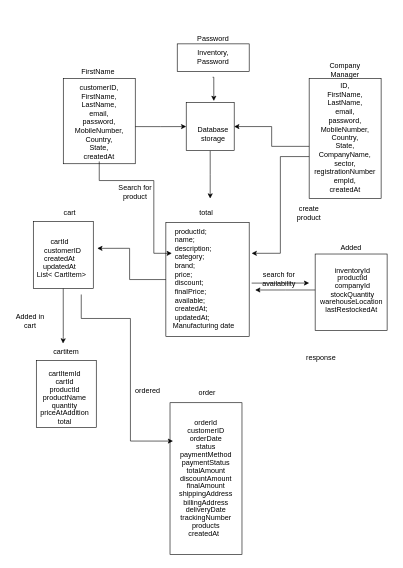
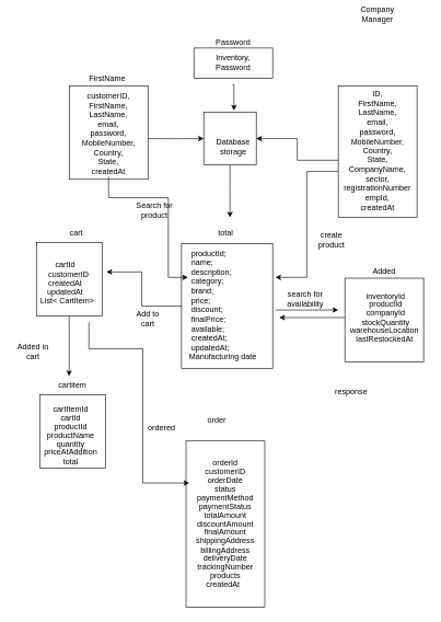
  <mxCell id="0" />
  <mxCell id="1" parent="0" />
  <mxCell id="2" value="" style="rounded=0;whiteSpace=wrap;html=1;" vertex="1" parent="1"><mxGeometry x="276.09" y="369.753" width="138.909" height="190.484" as="geometry" /></mxCell>
  <mxCell id="3" value="" style="group" vertex="1" connectable="0" parent="1"><mxGeometry x="105" y="82" width="120" height="190" as="geometry" /></mxCell>
  <mxCell id="4" value="" style="rounded=0;whiteSpace=wrap;html=1;" vertex="1" parent="3"><mxGeometry y="47.5" width="120" height="142.5" as="geometry" /></mxCell>
  <mxCell id="5" value="FirstName&amp;nbsp;" style="text;html=1;align=center;verticalAlign=middle;whiteSpace=wrap;rounded=0;" vertex="1" parent="3"><mxGeometry x="30" width="60" height="71.25" as="geometry" /></mxCell>
  <mxCell id="6" value="customerID,&lt;div&gt;FirstName,&lt;/div&gt;&lt;div&gt;LastName,&lt;/div&gt;&lt;div&gt;email,&lt;/div&gt;&lt;div&gt;password,&lt;/div&gt;&lt;div&gt;MobileNumber,&lt;/div&gt;&lt;div&gt;Country,&lt;/div&gt;&lt;div&gt;State,&lt;/div&gt;&lt;div&gt;createdAt&lt;/div&gt;&lt;div&gt;&lt;br&gt;&lt;/div&gt;" style="text;html=1;align=center;verticalAlign=middle;whiteSpace=wrap;rounded=0;" vertex="1" parent="3"><mxGeometry y="69.998" width="120" height="116.111" as="geometry" /></mxCell>
  <mxCell id="7" value="" style="group" vertex="1" connectable="0" parent="1"><mxGeometry x="525" y="380" width="125" height="170" as="geometry" /></mxCell>
  <mxCell id="8" value="" style="rounded=0;whiteSpace=wrap;html=1;" vertex="1" parent="7"><mxGeometry y="42.5" width="120" height="127.5" as="geometry" /></mxCell>
  <mxCell id="9" value="Added" style="text;html=1;align=center;verticalAlign=middle;whiteSpace=wrap;rounded=0;" vertex="1" parent="7"><mxGeometry x="30" width="60" height="63.75" as="geometry" /></mxCell>
  <mxCell id="10" style="edgeStyle=orthogonalEdgeStyle;rounded=0;orthogonalLoop=1;jettySize=auto;html=1;" edge="1" parent="7" source="11"><mxGeometry relative="1" as="geometry"><mxPoint x="-100" y="102.5" as="targetPoint" /></mxGeometry></mxCell>
  <mxCell id="11" value="&lt;div style=&quot;line-height: 10%;&quot;&gt;&lt;p data-pm-slice=&quot;1 1 []&quot;&gt;inventoryId  &lt;br&gt;&lt;/p&gt;&lt;p&gt;productId             &lt;br&gt;&lt;/p&gt;&lt;p&gt;companyId&lt;/p&gt;&lt;p&gt;stockQuantity&lt;/p&gt;&lt;p&gt;warehouseLocation&amp;nbsp;&lt;br&gt;&lt;/p&gt;&lt;p&gt;lastRestockedAt&amp;nbsp;&lt;/p&gt;&lt;/div&gt;" style="text;html=1;align=center;verticalAlign=middle;whiteSpace=wrap;rounded=0;" vertex="1" parent="7"><mxGeometry y="42.5" width="125" height="120" as="geometry" /></mxCell>
  <mxCell id="12" style="edgeStyle=orthogonalEdgeStyle;rounded=0;orthogonalLoop=1;jettySize=auto;html=1;" edge="1" parent="1" source="13"><mxGeometry relative="1" as="geometry"><mxPoint x="350" y="330" as="targetPoint" /></mxGeometry></mxCell>
  <mxCell id="13" value="" style="whiteSpace=wrap;html=1;aspect=fixed;" vertex="1" parent="1"><mxGeometry x="310" y="170" width="80" height="80" as="geometry" /></mxCell>
  <mxCell id="14" style="edgeStyle=orthogonalEdgeStyle;rounded=0;orthogonalLoop=1;jettySize=auto;html=1;exitX=1;exitY=0.5;exitDx=0;exitDy=0;" edge="1" parent="1" source="6" target="13"><mxGeometry relative="1" as="geometry"><mxPoint x="185" y="300" as="targetPoint" /></mxGeometry></mxCell>
  <mxCell id="15" value="&lt;div&gt;Database&lt;/div&gt;&lt;div&gt;storage&lt;/div&gt;" style="text;html=1;align=center;verticalAlign=middle;whiteSpace=wrap;rounded=0;" vertex="1" parent="1"><mxGeometry x="325" y="208" width="60" height="30" as="geometry" /></mxCell>
  <mxCell id="16" value="" style="group" vertex="1" connectable="0" parent="1"><mxGeometry x="295" y="20" width="120" height="110" as="geometry" /></mxCell>
  <mxCell id="17" value="" style="rounded=0;whiteSpace=wrap;html=1;" vertex="1" parent="16"><mxGeometry y="52.105" width="120" height="46.316" as="geometry" /></mxCell>
  <mxCell id="18" value="Password" style="text;html=1;align=center;verticalAlign=middle;whiteSpace=wrap;rounded=0;" vertex="1" parent="16"><mxGeometry x="30" y="23.158" width="60" height="41.25" as="geometry" /></mxCell>
  <mxCell id="19" value="&lt;div&gt;Inventory,&lt;/div&gt;&lt;div&gt;Password&lt;/div&gt;" style="text;html=1;align=center;verticalAlign=middle;whiteSpace=wrap;rounded=0;" vertex="1" parent="16"><mxGeometry y="40.525" width="120" height="67.222" as="geometry" /></mxCell>
  <mxCell id="20" value="" style="rounded=0;whiteSpace=wrap;html=1;" vertex="1" parent="1"><mxGeometry x="515" y="129.5" width="120" height="200.5" as="geometry" /></mxCell>
  <mxCell id="21" style="edgeStyle=orthogonalEdgeStyle;rounded=0;orthogonalLoop=1;jettySize=auto;html=1;entryX=1;entryY=0.5;entryDx=0;entryDy=0;" edge="1" parent="1" source="23" target="13"><mxGeometry relative="1" as="geometry" /></mxCell>
  <mxCell id="22" style="edgeStyle=orthogonalEdgeStyle;rounded=0;orthogonalLoop=1;jettySize=auto;html=1;entryX=1;entryY=0.25;entryDx=0;entryDy=0;" edge="1" parent="1" source="23" target="30"><mxGeometry relative="1" as="geometry"><Array as="points"><mxPoint x="467" y="260" /><mxPoint x="467" y="421" /></Array></mxGeometry></mxCell>
  <mxCell id="23" value="ID,&lt;div&gt;FirstName,&lt;/div&gt;&lt;div&gt;LastName,&lt;/div&gt;&lt;div&gt;email,&lt;/div&gt;&lt;div&gt;password,&lt;/div&gt;&lt;div&gt;MobileNumber,&lt;/div&gt;&lt;div&gt;Country,&lt;/div&gt;&lt;div&gt;State,&lt;/div&gt;&lt;div&gt;CompanyName,&lt;/div&gt;&lt;div&gt;sector,&lt;/div&gt;&lt;div&gt;registrationNumber&lt;/div&gt;&lt;div&gt;empId,&lt;/div&gt;&lt;div&gt;createdAt&lt;/div&gt;&lt;div&gt;&lt;br&gt;&lt;/div&gt;&lt;div&gt;&lt;br&gt;&lt;/div&gt;" style="text;html=1;align=center;verticalAlign=middle;whiteSpace=wrap;rounded=0;" vertex="1" parent="1"><mxGeometry x="515" y="181" width="120" height="124" as="geometry" /></mxCell>
- <mxCell id="24" value="Company Manager" style="text;html=1;align=center;verticalAlign=middle;whiteSpace=wrap;rounded=0;" vertex="1" parent="1"><mxGeometry x="545" y="99.5" width="60" height="30" as="geometry" /></mxCell>
+ <mxCell id="24" value="Company Manager" style="text;html=1;align=center;verticalAlign=middle;whiteSpace=wrap;rounded=0;" vertex="1" parent="1"><mxGeometry x="545" y="4.5" width="60" height="30" as="geometry" /></mxCell>
  <mxCell id="25" style="edgeStyle=orthogonalEdgeStyle;rounded=0;orthogonalLoop=1;jettySize=auto;html=1;entryX=0.588;entryY=-0.034;entryDx=0;entryDy=0;entryPerimeter=0;" edge="1" parent="1"><mxGeometry relative="1" as="geometry"><mxPoint x="354.04" y="127.747" as="sourcePoint" /><mxPoint x="356.04" y="167.28" as="targetPoint" /></mxGeometry></mxCell>
  <mxCell id="26" value="total" style="text;html=1;align=center;verticalAlign=middle;whiteSpace=wrap;rounded=0;" vertex="1" parent="1"><mxGeometry x="315.5" y="338" width="55" height="31.25" as="geometry" /></mxCell>
  <mxCell id="27" value="" style="rounded=0;whiteSpace=wrap;html=1;" vertex="1" parent="1"><mxGeometry x="283" y="670.502" width="120" height="252.893" as="geometry" /></mxCell>
  <mxCell id="28" value="&lt;div style=&quot;line-height: 10%;&quot;&gt;&lt;p data-pm-slice=&quot;0 0 []&quot;&gt;orderId  &lt;br&gt;&lt;/p&gt;&lt;p&gt;customerID&lt;/p&gt;&lt;p&gt;orderDate      &lt;/p&gt;&lt;p&gt;status         &lt;/p&gt;&lt;p&gt;paymentMethod       &lt;/p&gt;&lt;p&gt;paymentStatus      &lt;/p&gt;&lt;p&gt;totalAmount        &lt;/p&gt;&lt;p&gt;discountAmount     &lt;/p&gt;&lt;p&gt;finalAmount&lt;/p&gt;&lt;p&gt;shippingAddress     &lt;/p&gt;&lt;p&gt;billingAddress      &lt;/p&gt;&lt;p&gt;deliveryDate         &lt;/p&gt;&lt;p&gt;trackingNumber&lt;/p&gt;&lt;p&gt;products&lt;/p&gt;&lt;p&gt;createdAt&lt;span style=&quot;background-color: transparent; color: light-dark(rgb(0, 0, 0), rgb(255, 255, 255));&quot;&gt;&amp;nbsp;&amp;nbsp;&lt;/span&gt;&lt;/p&gt;&lt;/div&gt;" style="text;html=1;align=center;verticalAlign=middle;whiteSpace=wrap;rounded=0;" vertex="1" parent="1"><mxGeometry x="288" y="671.944" width="110" height="250" as="geometry" /></mxCell>
  <mxCell id="29" style="edgeStyle=orthogonalEdgeStyle;rounded=0;orthogonalLoop=1;jettySize=auto;html=1;" edge="1" parent="1" source="30"><mxGeometry relative="1" as="geometry"><mxPoint x="515" y="470.913" as="targetPoint" /></mxGeometry></mxCell>
  <mxCell id="30" value="&lt;div&gt;&lt;font&gt;&amp;nbsp;productId;&lt;/font&gt;&lt;/div&gt;&lt;div&gt;&lt;font&gt;&amp;nbsp;name;&lt;/font&gt;&lt;/div&gt;&lt;div&gt;&lt;font&gt;&amp;nbsp;description;&lt;/font&gt;&lt;/div&gt;&lt;div&gt;&lt;font&gt;&amp;nbsp;category;&lt;/font&gt;&lt;/div&gt;&lt;div&gt;&lt;font&gt;&amp;nbsp;brand;&lt;/font&gt;&lt;/div&gt;&lt;div&gt;&lt;font&gt;&amp;nbsp;price;&lt;/font&gt;&lt;/div&gt;&lt;div&gt;&lt;font&gt;&amp;nbsp;discount;&lt;/font&gt;&lt;/div&gt;&lt;div&gt;&lt;font&gt;&amp;nbsp;finalPrice;&lt;/font&gt;&lt;/div&gt;&lt;div&gt;&lt;span style=&quot;background-color: transparent; color: light-dark(rgb(0, 0, 0), rgb(255, 255, 255));&quot;&gt;&amp;nbsp;available;&lt;/span&gt;&lt;/div&gt;&lt;div&gt;&lt;font&gt;&amp;nbsp;createdAt;&lt;/font&gt;&lt;/div&gt;&lt;div&gt;&lt;font&gt;&amp;nbsp;updatedAt;&lt;/font&gt;&lt;/div&gt;&lt;div&gt;&lt;font&gt;Manufacturing date&lt;/font&gt;&lt;span style=&quot;background-color: transparent; color: light-dark(rgb(0, 0, 0), rgb(255, 255, 255));&quot;&gt;&amp;nbsp;&lt;/span&gt;&lt;/div&gt;&lt;div&gt;&lt;br&gt;&lt;/div&gt;" style="text;html=1;align=left;verticalAlign=middle;whiteSpace=wrap;rounded=0;" vertex="1" parent="1"><mxGeometry x="286.004" y="371.756" width="133.121" height="198.312" as="geometry" /></mxCell>
- <mxCell id="31" value="order" style="text;html=1;align=center;verticalAlign=middle;whiteSpace=wrap;rounded=0;" vertex="1" parent="1"><mxGeometry x="314.5" y="639" width="60" height="30" as="geometry" /></mxCell>
+ <mxCell id="31" value="order" style="text;html=1;align=center;verticalAlign=middle;whiteSpace=wrap;rounded=0;" vertex="1" parent="1"><mxGeometry x="299.5" y="624" width="60" height="30" as="geometry" /></mxCell>
  <mxCell id="32" value="" style="rounded=0;whiteSpace=wrap;html=1;" vertex="1" parent="1"><mxGeometry x="55" y="368" width="100" height="112" as="geometry" /></mxCell>
  <mxCell id="33" style="edgeStyle=orthogonalEdgeStyle;rounded=0;orthogonalLoop=1;jettySize=auto;html=1;exitX=0.5;exitY=1;exitDx=0;exitDy=0;entryX=0.41;entryY=0.057;entryDx=0;entryDy=0;entryPerimeter=0;" edge="1" parent="1" target="39"><mxGeometry relative="1" as="geometry"><mxPoint x="104.96" y="480" as="sourcePoint" /><mxPoint x="97.46" y="560" as="targetPoint" /><Array as="points"><mxPoint x="105" y="560" /></Array></mxGeometry></mxCell>
  <mxCell id="34" style="edgeStyle=orthogonalEdgeStyle;rounded=0;orthogonalLoop=1;jettySize=auto;html=1;entryX=0;entryY=0.25;entryDx=0;entryDy=0;" edge="1" parent="1" source="35" target="28"><mxGeometry relative="1" as="geometry"><Array as="points"><mxPoint x="135" y="530" /><mxPoint x="217" y="530" /><mxPoint x="217" y="734" /></Array></mxGeometry></mxCell>
  <mxCell id="35" value="&lt;div style=&quot;line-height: 10%;&quot;&gt;&lt;p data-pm-slice=&quot;0 0 []&quot;&gt;cartId&amp;nbsp;&amp;nbsp;&lt;/p&gt;&lt;p data-pm-slice=&quot;0 0 []&quot;&gt;&amp;nbsp; &amp;nbsp; &amp;nbsp; &amp;nbsp;customerID&lt;/p&gt;&lt;p data-pm-slice=&quot;0 0 []&quot;&gt;&lt;span style=&quot;background-color: transparent; color: light-dark(rgb(0, 0, 0), rgb(255, 255, 255));&quot;&gt;createdAt&amp;nbsp;&amp;nbsp;&lt;/span&gt;&lt;/p&gt;&lt;p data-pm-slice=&quot;0 0 []&quot;&gt;updatedAt&amp;nbsp;&amp;nbsp;&lt;/p&gt;&lt;p data-pm-slice=&quot;0 0 []&quot;&gt;List&amp;lt; CartItem&amp;gt;&lt;/p&gt;&lt;/div&gt;" style="text;html=1;align=center;verticalAlign=middle;whiteSpace=wrap;rounded=0;" vertex="1" parent="1"><mxGeometry x="60" y="369.44" width="85" height="120.56" as="geometry" /></mxCell>
  <mxCell id="36" value="cart" style="text;html=1;align=center;verticalAlign=middle;whiteSpace=wrap;rounded=0;" vertex="1" parent="1"><mxGeometry x="85.5" y="339" width="60" height="30" as="geometry" /></mxCell>
  <mxCell id="37" value="" style="rounded=0;whiteSpace=wrap;html=1;" vertex="1" parent="1"><mxGeometry x="60" y="600" width="100" height="112" as="geometry" /></mxCell>
  <mxCell id="38" value="&lt;div style=&quot;line-height: 10%;&quot;&gt;&lt;p data-pm-slice=&quot;0 0 []&quot;&gt;cartItemId  &lt;br/&gt;&lt;/p&gt;&lt;p&gt;cartId   &lt;/p&gt;&lt;p&gt;productId     &lt;br/&gt;&lt;/p&gt;&lt;p&gt;productName   &lt;br/&gt;&lt;/p&gt;&lt;p&gt;quantity     &lt;br/&gt;&lt;/p&gt;&lt;p&gt;priceAtAddition    &lt;br/&gt;&lt;/p&gt;&lt;p&gt;total&lt;/p&gt;&lt;/div&gt;" style="text;html=1;align=center;verticalAlign=middle;whiteSpace=wrap;rounded=0;" vertex="1" parent="1"><mxGeometry x="65" y="601.44" width="85" height="120.56" as="geometry" /></mxCell>
  <mxCell id="39" value="cartitem" style="text;html=1;align=center;verticalAlign=middle;whiteSpace=wrap;rounded=0;" vertex="1" parent="1"><mxGeometry x="80" y="570" width="60" height="30" as="geometry" /></mxCell>
  <mxCell id="40" style="edgeStyle=orthogonalEdgeStyle;rounded=0;orthogonalLoop=1;jettySize=auto;html=1;entryX=1.067;entryY=0.402;entryDx=0;entryDy=0;entryPerimeter=0;" edge="1" parent="1" source="2" target="32"><mxGeometry relative="1" as="geometry" /></mxCell>
- <mxCell id="41" value="create product" style="text;html=1;align=center;verticalAlign=middle;whiteSpace=wrap;rounded=0;" vertex="1" parent="1"><mxGeometry x="485" y="340" width="60" height="30" as="geometry" /></mxCell>
+ <mxCell id="41" value="create product" style="text;html=1;align=center;verticalAlign=middle;whiteSpace=wrap;rounded=0;" vertex="1" parent="1"><mxGeometry x="475" y="350" width="60" height="30" as="geometry" /></mxCell>
  <mxCell id="42" style="edgeStyle=orthogonalEdgeStyle;rounded=0;orthogonalLoop=1;jettySize=auto;html=1;entryX=0;entryY=0.25;entryDx=0;entryDy=0;" edge="1" parent="1" source="6" target="30"><mxGeometry relative="1" as="geometry"><Array as="points"><mxPoint x="165" y="300" /><mxPoint x="256" y="300" /><mxPoint x="256" y="421" /></Array></mxGeometry></mxCell>
- <mxCell id="43" value="Search for product" style="text;html=1;align=center;verticalAlign=middle;whiteSpace=wrap;rounded=0;" vertex="1" parent="1"><mxGeometry x="195" y="305" width="60" height="30" as="geometry" /></mxCell>
- <mxCell id="45" value="search for availability" style="text;html=1;align=center;verticalAlign=middle;whiteSpace=wrap;rounded=0;" vertex="1" parent="1"><mxGeometry x="435" y="450" width="60" height="30" as="geometry" /></mxCell>
+ <mxCell id="43" value="Search for product" style="text;html=1;align=center;verticalAlign=middle;whiteSpace=wrap;rounded=0;" vertex="1" parent="1"><mxGeometry x="205" y="305" width="60" height="30" as="geometry" /></mxCell>
+ <mxCell id="44" value="Add to cart" style="text;html=1;align=center;verticalAlign=middle;whiteSpace=wrap;rounded=0;" vertex="1" parent="1"><mxGeometry x="195" y="470" width="60" height="30" as="geometry" /></mxCell>
+ <mxCell id="45" value="search for availability" style="text;html=1;align=center;verticalAlign=middle;whiteSpace=wrap;rounded=0;" vertex="1" parent="1"><mxGeometry x="435" y="440" width="60" height="30" as="geometry" /></mxCell>
  <mxCell id="46" value="response" style="text;html=1;align=center;verticalAlign=middle;whiteSpace=wrap;rounded=0;" vertex="1" parent="1"><mxGeometry x="505" y="580" width="60" height="30" as="geometry" /></mxCell>
  <mxCell id="47" value="Added in cart" style="text;html=1;align=center;verticalAlign=middle;whiteSpace=wrap;rounded=0;" vertex="1" parent="1"><mxGeometry x="20" y="520" width="60" height="30" as="geometry" /></mxCell>
  <mxCell id="48" value="ordered" style="text;html=1;align=center;verticalAlign=middle;whiteSpace=wrap;rounded=0;" vertex="1" parent="1"><mxGeometry x="216.09" y="636.44" width="60" height="30" as="geometry" /></mxCell>
